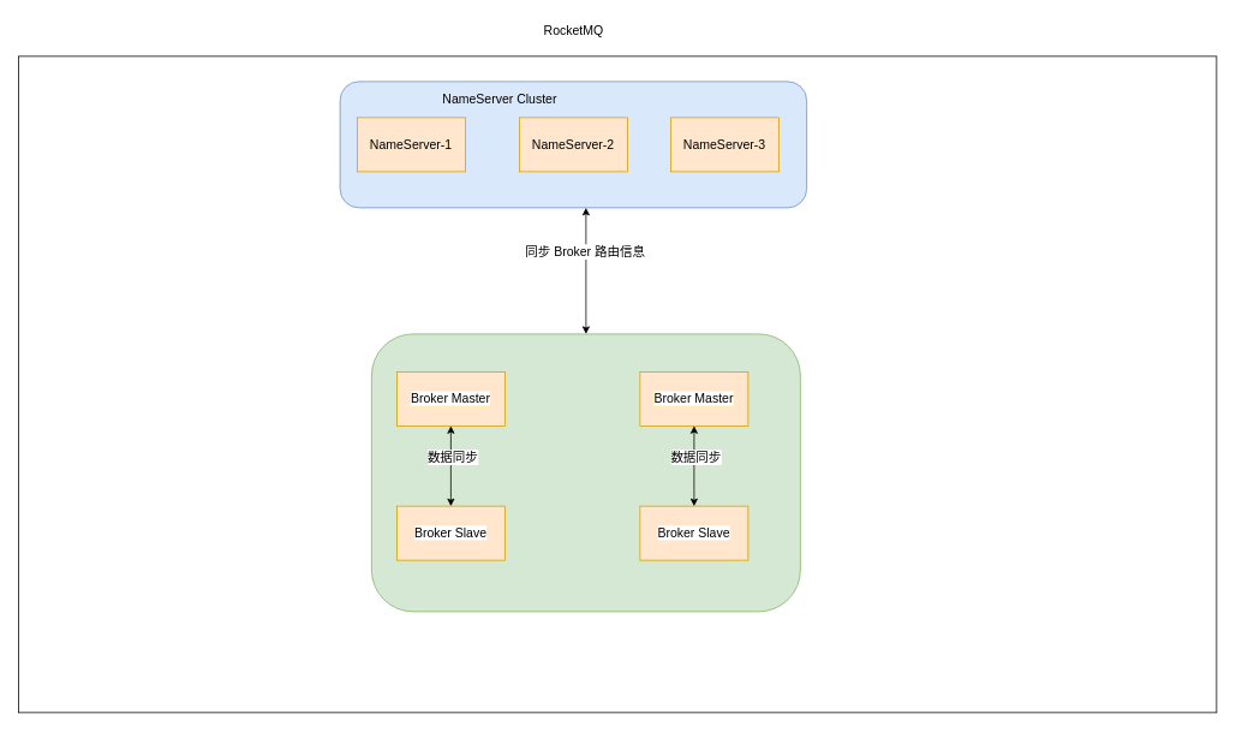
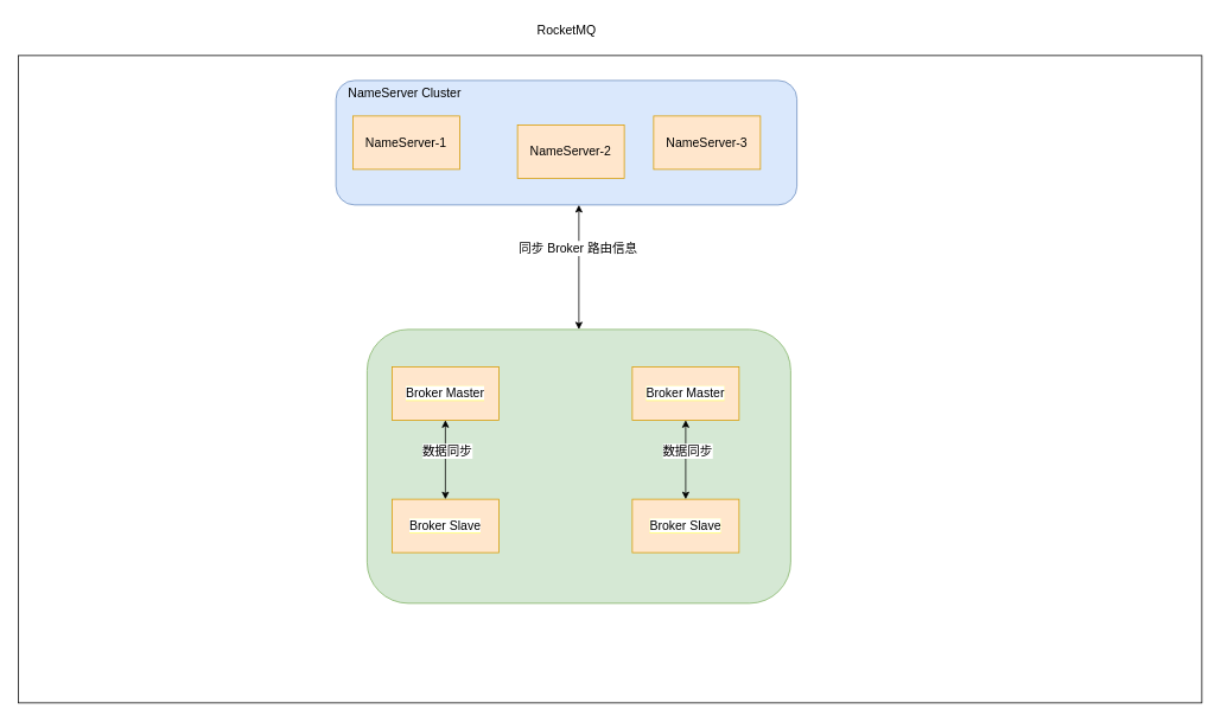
  <mxCell id="0" />
  <mxCell id="1" parent="0" />
  <mxCell id="2" value="" style="rounded=0;whiteSpace=wrap;html=1;" vertex="1" parent="1"><mxGeometry x="20" y="62" width="1330" height="728" as="geometry" /></mxCell>
  <mxCell id="3" value="RocketMQ" style="text;html=1;align=center;verticalAlign=middle;resizable=0;points=[];autosize=1;strokeColor=none;fillColor=none;fontSize=14;" vertex="1" parent="1"><mxGeometry x="587" y="20" width="98" height="28" as="geometry" /></mxCell>
  <mxCell id="4" value="" style="rounded=1;whiteSpace=wrap;html=1;fontSize=14;fillColor=#dae8fc;strokeColor=#6c8ebf;" vertex="1" parent="1"><mxGeometry x="377" y="90" width="518" height="140" as="geometry" /></mxCell>
  <mxCell id="5" value="NameServer-1" style="rounded=0;whiteSpace=wrap;html=1;fontSize=14;fillColor=#ffe6cc;strokeColor=#d79b00;" vertex="1" parent="1"><mxGeometry x="396" y="130" width="120" height="60" as="geometry" /></mxCell>
- <mxCell id="6" value="NameServer-2" style="rounded=0;whiteSpace=wrap;html=1;fontSize=14;fillColor=#ffe6cc;strokeColor=#d79b00;" vertex="1" parent="1"><mxGeometry x="576" y="130" width="120" height="60" as="geometry" /></mxCell>
- <mxCell id="7" value="NameServer-3" style="rounded=0;whiteSpace=wrap;html=1;fontSize=14;fillColor=#ffe6cc;strokeColor=#d79b00;" vertex="1" parent="1"><mxGeometry x="744" y="130" width="120" height="60" as="geometry" /></mxCell>
- <mxCell id="8" value="NameServer Cluster" style="text;html=1;align=center;verticalAlign=middle;resizable=0;points=[];autosize=1;strokeColor=none;fillColor=none;fontSize=14;" vertex="1" parent="1"><mxGeometry x="477" y="95" width="154" height="28" as="geometry" /></mxCell>
+ <mxCell id="6" value="NameServer-2" style="rounded=0;whiteSpace=wrap;html=1;fontSize=14;fillColor=#ffe6cc;strokeColor=#d79b00;" vertex="1" parent="1"><mxGeometry x="581" y="140" width="120" height="60" as="geometry" /></mxCell>
+ <mxCell id="7" value="NameServer-3" style="rounded=0;whiteSpace=wrap;html=1;fontSize=14;fillColor=#ffe6cc;strokeColor=#d79b00;" vertex="1" parent="1"><mxGeometry x="734" y="130" width="120" height="60" as="geometry" /></mxCell>
+ <mxCell id="8" value="NameServer Cluster" style="text;html=1;align=center;verticalAlign=middle;resizable=0;points=[];autosize=1;strokeColor=none;fillColor=none;fontSize=14;" vertex="1" parent="1"><mxGeometry x="377" y="90" width="154" height="28" as="geometry" /></mxCell>
  <mxCell id="9" value="" style="rounded=1;whiteSpace=wrap;html=1;labelBackgroundColor=#FFFF66;fontSize=14;fillColor=#d5e8d4;strokeColor=#82b366;" vertex="1" parent="1"><mxGeometry x="412" y="370" width="476" height="308" as="geometry" /></mxCell>
  <mxCell id="10" value="&lt;span style=&quot;background-color: rgb(255, 255, 255);&quot;&gt;Broker Master&lt;/span&gt;" style="rounded=0;whiteSpace=wrap;html=1;labelBackgroundColor=#FFFF66;fontSize=14;fillColor=#ffe6cc;strokeColor=#d79b00;" vertex="1" parent="1"><mxGeometry x="440" y="412" width="120" height="60" as="geometry" /></mxCell>
  <mxCell id="11" value="&lt;span style=&quot;background-color: rgb(255, 255, 255);&quot;&gt;Broker Slave&lt;/span&gt;" style="rounded=0;whiteSpace=wrap;html=1;labelBackgroundColor=#FFFF66;fontSize=14;fillColor=#ffe6cc;strokeColor=#d79b00;" vertex="1" parent="1"><mxGeometry x="440" y="561" width="120" height="60" as="geometry" /></mxCell>
  <mxCell id="12" value="" style="endArrow=classic;startArrow=classic;html=1;rounded=1;strokeColor=default;fontSize=14;entryX=0.5;entryY=1;entryDx=0;entryDy=0;" edge="1" parent="1" source="11" target="10"><mxGeometry width="50" height="50" relative="1" as="geometry"><mxPoint x="286" y="574" as="sourcePoint" /><mxPoint x="336" y="524" as="targetPoint" /></mxGeometry></mxCell>
  <mxCell id="13" value="数据同步" style="edgeLabel;html=1;align=center;verticalAlign=middle;resizable=0;points=[];fontSize=14;" vertex="1" connectable="0" parent="12"><mxGeometry x="0.236" y="-1" relative="1" as="geometry"><mxPoint as="offset" /></mxGeometry></mxCell>
  <mxCell id="14" value="&lt;span style=&quot;background-color: rgb(255, 255, 255);&quot;&gt;Broker Master&lt;/span&gt;" style="rounded=0;whiteSpace=wrap;html=1;labelBackgroundColor=#FFFF66;fontSize=14;fillColor=#ffe6cc;strokeColor=#d79b00;" vertex="1" parent="1"><mxGeometry x="710" y="412" width="120" height="60" as="geometry" /></mxCell>
  <mxCell id="15" value="&lt;span style=&quot;background-color: rgb(255, 255, 255);&quot;&gt;Broker Slave&lt;/span&gt;" style="rounded=0;whiteSpace=wrap;html=1;labelBackgroundColor=#FFFF66;fontSize=14;fillColor=#ffe6cc;strokeColor=#d79b00;" vertex="1" parent="1"><mxGeometry x="710" y="561" width="120" height="60" as="geometry" /></mxCell>
  <mxCell id="16" value="" style="endArrow=classic;startArrow=classic;html=1;rounded=1;strokeColor=default;fontSize=14;entryX=0.5;entryY=1;entryDx=0;entryDy=0;" edge="1" parent="1" source="15" target="14"><mxGeometry width="50" height="50" relative="1" as="geometry"><mxPoint x="556" y="574" as="sourcePoint" /><mxPoint x="606" y="524" as="targetPoint" /></mxGeometry></mxCell>
  <mxCell id="17" value="数据同步" style="edgeLabel;html=1;align=center;verticalAlign=middle;resizable=0;points=[];fontSize=14;" vertex="1" connectable="0" parent="16"><mxGeometry x="0.236" y="-1" relative="1" as="geometry"><mxPoint as="offset" /></mxGeometry></mxCell>
  <mxCell id="18" value="" style="endArrow=classic;startArrow=classic;html=1;rounded=1;strokeColor=default;fontSize=14;entryX=0.527;entryY=1;entryDx=0;entryDy=0;entryPerimeter=0;exitX=0.5;exitY=0;exitDx=0;exitDy=0;" edge="1" parent="1" source="9" target="4"><mxGeometry width="50" height="50" relative="1" as="geometry"><mxPoint x="342" y="364" as="sourcePoint" /><mxPoint x="392" y="314" as="targetPoint" /></mxGeometry></mxCell>
  <mxCell id="19" value="同步 Broker 路由信息" style="edgeLabel;html=1;align=center;verticalAlign=middle;resizable=0;points=[];fontSize=14;" vertex="1" connectable="0" parent="18"><mxGeometry x="0.314" y="1" relative="1" as="geometry"><mxPoint as="offset" /></mxGeometry></mxCell>
